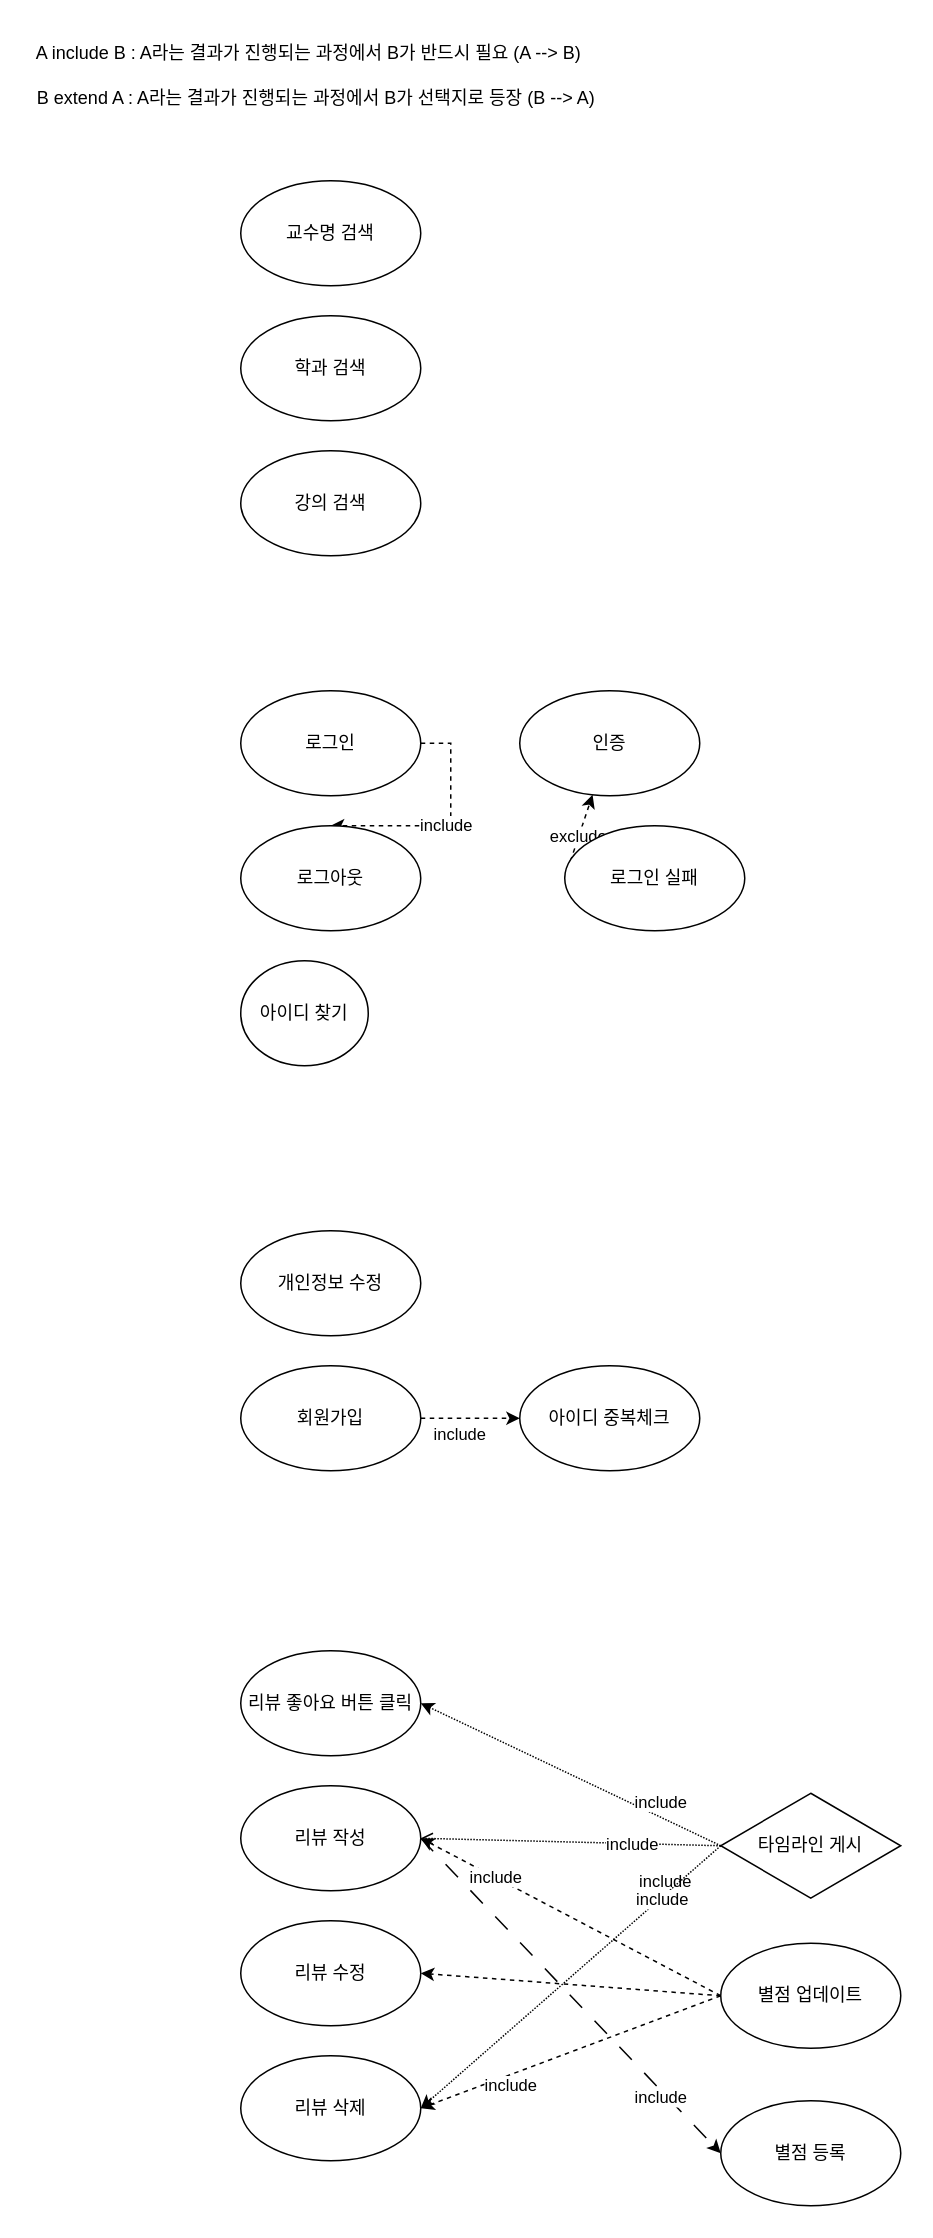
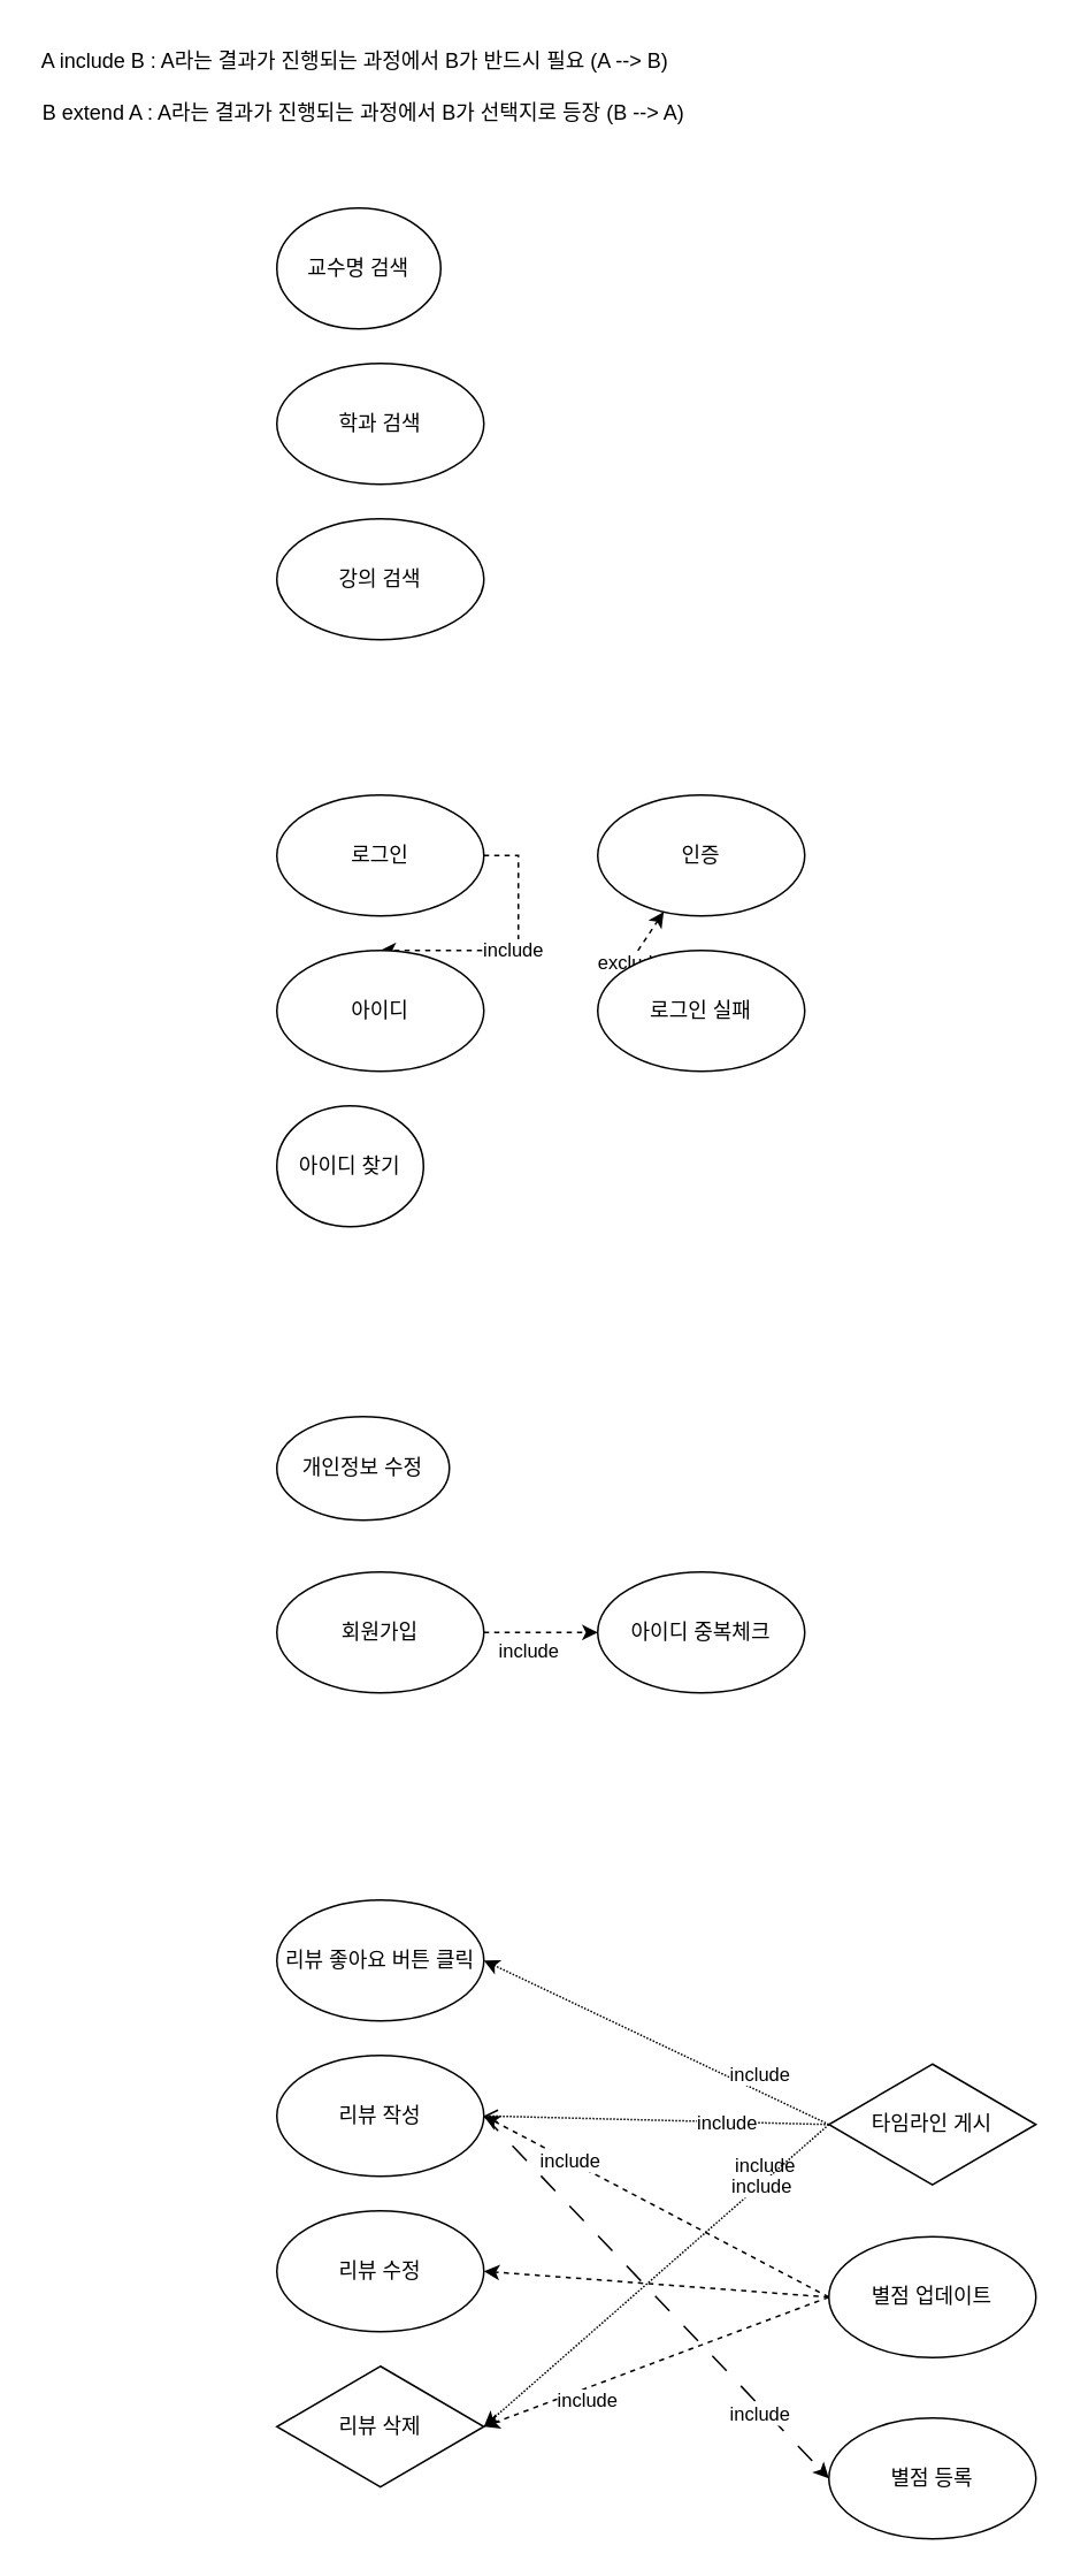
  <mxCell id="0" />
  <mxCell id="1" parent="0" />
  <mxCell id="2" value="학과 검색" style="ellipse;whiteSpace=wrap;html=1;" vertex="1" parent="1"><mxGeometry x="160" y="210" width="120" height="70" as="geometry" /></mxCell>
  <mxCell id="3" value="include" style="edgeStyle=orthogonalEdgeStyle;rounded=0;orthogonalLoop=1;jettySize=auto;html=1;exitX=1;exitY=0.5;exitDx=0;exitDy=0;dashed=1;" edge="1" parent="1" source="5" target="6"><mxGeometry relative="1" as="geometry" /></mxCell>
  <mxCell id="4" value="exclude" style="rounded=0;orthogonalLoop=1;jettySize=auto;html=1;dashed=1;exitX=0;exitY=0.5;exitDx=0;exitDy=0;" edge="1" parent="1" source="25" target="24"><mxGeometry relative="1" as="geometry"><mxPoint x="343.5" y="600" as="sourcePoint" /><mxPoint x="279.5" y="530" as="targetPoint" /></mxGeometry></mxCell>
  <mxCell id="5" value="로그인" style="ellipse;whiteSpace=wrap;html=1;" vertex="1" parent="1"><mxGeometry x="160" y="460" width="120" height="70" as="geometry" /></mxCell>
- <mxCell id="6" value="로그아웃" style="ellipse;whiteSpace=wrap;html=1;" vertex="1" parent="1"><mxGeometry x="160" y="550" width="120" height="70" as="geometry" /></mxCell>
+ <mxCell id="6" value="아이디" style="ellipse;whiteSpace=wrap;html=1;" vertex="1" parent="1"><mxGeometry x="160" y="550" width="120" height="70" as="geometry" /></mxCell>
  <mxCell id="7" value="아이디 찾기" style="ellipse;whiteSpace=wrap;html=1;" vertex="1" parent="1"><mxGeometry x="160" y="640" width="85" height="70" as="geometry" /></mxCell>
- <mxCell id="8" value="개인정보 수정" style="ellipse;whiteSpace=wrap;html=1;" vertex="1" parent="1"><mxGeometry x="160" y="820" width="120" height="70" as="geometry" /></mxCell>
+ <mxCell id="8" value="개인정보 수정" style="ellipse;whiteSpace=wrap;html=1;" vertex="1" parent="1"><mxGeometry x="160" y="820" width="100" height="60" as="geometry" /></mxCell>
  <mxCell id="9" style="edgeStyle=orthogonalEdgeStyle;rounded=0;orthogonalLoop=1;jettySize=auto;html=1;exitX=1;exitY=0.5;exitDx=0;exitDy=0;dashed=1;" edge="1" parent="1" source="11"><mxGeometry relative="1" as="geometry"><mxPoint x="346" y="945" as="targetPoint" /></mxGeometry></mxCell>
  <mxCell id="10" value="include" style="edgeLabel;html=1;align=center;verticalAlign=middle;resizable=0;points=[];" vertex="1" connectable="0" parent="9"><mxGeometry x="0.111" y="-1" relative="1" as="geometry"><mxPoint x="-11" y="9" as="offset" /></mxGeometry></mxCell>
  <mxCell id="11" value="회원가입" style="ellipse;whiteSpace=wrap;html=1;" vertex="1" parent="1"><mxGeometry x="160" y="910" width="120" height="70" as="geometry" /></mxCell>
  <mxCell id="12" value="아이디 중복체크" style="ellipse;whiteSpace=wrap;html=1;" vertex="1" parent="1"><mxGeometry x="346" y="910" width="120" height="70" as="geometry" /></mxCell>
  <mxCell id="13" value="강의 검색" style="ellipse;whiteSpace=wrap;html=1;" vertex="1" parent="1"><mxGeometry x="160" y="300" width="120" height="70" as="geometry" /></mxCell>
- <mxCell id="14" value="교수명 검색" style="ellipse;whiteSpace=wrap;html=1;" vertex="1" parent="1"><mxGeometry x="160" y="120" width="120" height="70" as="geometry" /></mxCell>
+ <mxCell id="14" value="교수명 검색" style="ellipse;whiteSpace=wrap;html=1;" vertex="1" parent="1"><mxGeometry x="160" y="120" width="95" height="70" as="geometry" /></mxCell>
  <mxCell id="15" style="rounded=0;orthogonalLoop=1;jettySize=auto;html=1;exitX=0;exitY=0.5;exitDx=0;exitDy=0;dashed=1;entryX=1;entryY=0.5;entryDx=0;entryDy=0;" edge="1" parent="1" source="23" target="21"><mxGeometry relative="1" as="geometry"><mxPoint x="60" y="1330" as="targetPoint" /></mxGeometry></mxCell>
  <mxCell id="16" value="include" style="edgeLabel;html=1;align=center;verticalAlign=middle;resizable=0;points=[];" vertex="1" connectable="0" parent="15"><mxGeometry x="0.594" relative="1" as="geometry"><mxPoint x="9" y="4" as="offset" /></mxGeometry></mxCell>
  <mxCell id="17" style="rounded=0;orthogonalLoop=1;jettySize=auto;html=1;dashed=1;dashPattern=1 1;entryX=1;entryY=0.5;entryDx=0;entryDy=0;exitX=0;exitY=0.5;exitDx=0;exitDy=0;endArrow=open;" edge="1" parent="1" source="22" target="21"><mxGeometry relative="1" as="geometry"><mxPoint x="300" y="1190" as="targetPoint" /><mxPoint x="410" y="1200" as="sourcePoint" /></mxGeometry></mxCell>
  <mxCell id="18" value="include" style="edgeLabel;html=1;align=center;verticalAlign=middle;resizable=0;points=[];" vertex="1" connectable="0" parent="17"><mxGeometry x="0.127" y="1" relative="1" as="geometry"><mxPoint x="53" as="offset" /></mxGeometry></mxCell>
  <mxCell id="19" style="rounded=0;orthogonalLoop=1;jettySize=auto;html=1;exitX=1;exitY=0.5;exitDx=0;exitDy=0;entryX=0;entryY=0.5;entryDx=0;entryDy=0;dashed=1;dashPattern=12 12;" edge="1" parent="1" source="21" target="38"><mxGeometry relative="1" as="geometry" /></mxCell>
  <mxCell id="20" value="include" style="edgeLabel;html=1;align=center;verticalAlign=middle;resizable=0;points=[];" vertex="1" connectable="0" parent="19"><mxGeometry x="0.614" y="-3" relative="1" as="geometry"><mxPoint y="1" as="offset" /></mxGeometry></mxCell>
  <mxCell id="21" value="리뷰 작성" style="ellipse;whiteSpace=wrap;html=1;" vertex="1" parent="1"><mxGeometry x="160" y="1190" width="120" height="70" as="geometry" /></mxCell>
  <mxCell id="22" value="타임라인 게시" style="rhombus;whiteSpace=wrap;html=1;" vertex="1" parent="1"><mxGeometry x="480" y="1195" width="120" height="70" as="geometry" /></mxCell>
  <mxCell id="23" value="별점 업데이트" style="ellipse;whiteSpace=wrap;html=1;" vertex="1" parent="1"><mxGeometry x="480" y="1295" width="120" height="70" as="geometry" /></mxCell>
  <mxCell id="24" value="인증" style="ellipse;whiteSpace=wrap;html=1;" vertex="1" parent="1"><mxGeometry x="346" y="460" width="120" height="70" as="geometry" /></mxCell>
- <mxCell id="25" value="로그인 실패" style="ellipse;whiteSpace=wrap;html=1;" vertex="1" parent="1"><mxGeometry x="376" y="550" width="120" height="70" as="geometry" /></mxCell>
+ <mxCell id="25" value="로그인 실패" style="ellipse;whiteSpace=wrap;html=1;" vertex="1" parent="1"><mxGeometry x="346" y="550" width="120" height="70" as="geometry" /></mxCell>
  <mxCell id="26" style="rounded=0;orthogonalLoop=1;jettySize=auto;html=1;dashed=1;entryX=1;entryY=0.5;entryDx=0;entryDy=0;exitX=0;exitY=0.5;exitDx=0;exitDy=0;" edge="1" parent="1" source="23" target="28"><mxGeometry relative="1" as="geometry"><mxPoint x="480" y="1460" as="sourcePoint" /></mxGeometry></mxCell>
  <mxCell id="27" value="include" style="edgeLabel;html=1;align=center;verticalAlign=middle;resizable=0;points=[];" vertex="1" connectable="0" parent="26"><mxGeometry x="-0.111" y="1" relative="1" as="geometry"><mxPoint x="51" y="-71" as="offset" /></mxGeometry></mxCell>
  <mxCell id="28" value="리뷰 수정" style="ellipse;whiteSpace=wrap;html=1;" vertex="1" parent="1"><mxGeometry x="160" y="1280" width="120" height="70" as="geometry" /></mxCell>
  <mxCell id="29" value="include" style="rounded=0;orthogonalLoop=1;jettySize=auto;html=1;entryX=1;entryY=0.5;entryDx=0;entryDy=0;dashed=1;exitX=0;exitY=0.5;exitDx=0;exitDy=0;" edge="1" parent="1" source="23" target="32"><mxGeometry x="0.425" y="7" relative="1" as="geometry"><mxPoint x="500" y="1420" as="sourcePoint" /><mxPoint x="370" y="1315" as="targetPoint" /><mxPoint as="offset" /></mxGeometry></mxCell>
  <mxCell id="30" style="rounded=0;orthogonalLoop=1;jettySize=auto;html=1;exitX=0;exitY=0.5;exitDx=0;exitDy=0;dashed=1;dashPattern=1 1;entryX=1;entryY=0.5;entryDx=0;entryDy=0;" edge="1" parent="1" source="22" target="32"><mxGeometry relative="1" as="geometry"><mxPoint x="330" y="1500" as="targetPoint" /></mxGeometry></mxCell>
  <mxCell id="31" value="include" style="edgeLabel;html=1;align=center;verticalAlign=middle;resizable=0;points=[];" vertex="1" connectable="0" parent="30"><mxGeometry x="0.602" y="-4" relative="1" as="geometry"><mxPoint x="123" y="-102" as="offset" /></mxGeometry></mxCell>
- <mxCell id="32" value="리뷰 삭제" style="ellipse;whiteSpace=wrap;html=1;" vertex="1" parent="1"><mxGeometry x="160" y="1370" width="120" height="70" as="geometry" /></mxCell>
+ <mxCell id="32" value="리뷰 삭제" style="rhombus;whiteSpace=wrap;html=1;" vertex="1" parent="1"><mxGeometry x="160" y="1370" width="120" height="70" as="geometry" /></mxCell>
  <mxCell id="33" style="rounded=0;orthogonalLoop=1;jettySize=auto;html=1;dashed=1;dashPattern=1 1;entryX=1;entryY=0.5;entryDx=0;entryDy=0;exitX=0;exitY=0.5;exitDx=0;exitDy=0;" edge="1" parent="1" source="22" target="35"><mxGeometry relative="1" as="geometry"><mxPoint x="440" y="1180" as="sourcePoint" /><mxPoint x="300" y="1180" as="targetPoint" /></mxGeometry></mxCell>
  <mxCell id="34" value="include" style="edgeLabel;html=1;align=center;verticalAlign=middle;resizable=0;points=[];" vertex="1" connectable="0" parent="33"><mxGeometry x="0.206" y="2" relative="1" as="geometry"><mxPoint x="81" y="26" as="offset" /></mxGeometry></mxCell>
  <mxCell id="35" value="리뷰 좋아요 버튼 클릭" style="ellipse;whiteSpace=wrap;html=1;" vertex="1" parent="1"><mxGeometry x="160" y="1100" width="120" height="70" as="geometry" /></mxCell>
  <mxCell id="36" value="A include B : A라는 결과가 진행되는 과정에서 B가 반드시 필요 (A --&amp;gt; B)" style="text;html=1;align=center;verticalAlign=middle;resizable=0;points=[];autosize=1;strokeColor=none;fillColor=none;" vertex="1" parent="1"><mxGeometry x="20" width="370" height="30" as="geometry" y="20" /></mxCell>
  <mxCell id="37" value="B extend A : A라는 결과가 진행되는 과정에서 B가 선택지로 등장 (B --&amp;gt; A)" style="text;html=1;align=center;verticalAlign=middle;resizable=0;points=[];autosize=1;strokeColor=none;fillColor=none;" vertex="1" parent="1"><mxGeometry x="20" y="50" width="380" height="30" as="geometry" /></mxCell>
  <mxCell id="38" value="별점 등록" style="ellipse;whiteSpace=wrap;html=1;" vertex="1" parent="1"><mxGeometry x="480" y="1400" width="120" height="70" as="geometry" /></mxCell>
